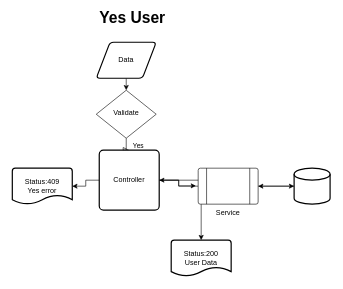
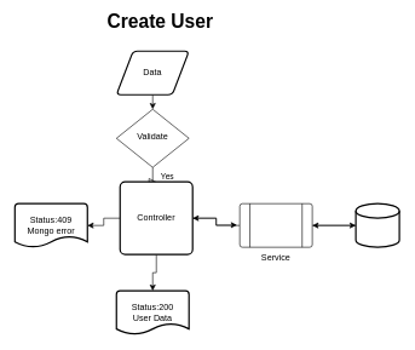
  <mxCell id="0" />
  <mxCell id="1" parent="0" />
  <mxCell id="2" value="Yes" style="rounded=0;html=1;jettySize=auto;orthogonalLoop=1;fontSize=11;endArrow=block;endFill=0;endSize=8;strokeWidth=1;shadow=0;labelBackgroundColor=none;edgeStyle=orthogonalEdgeStyle;entryX=0.5;entryY=0;entryDx=0;entryDy=0;" parent="1" source="3" target="9" edge="1"><mxGeometry y="20" relative="1" as="geometry"><mxPoint as="offset" /><mxPoint x="210" y="270" as="targetPoint" /></mxGeometry></mxCell>
  <mxCell id="3" value="Validate" style="rhombus;whiteSpace=wrap;html=1;shadow=0;fontFamily=Helvetica;fontSize=12;align=center;strokeWidth=1;spacing=6;spacingTop=-4;" parent="1" vertex="1"><mxGeometry x="160" y="150" width="100" height="80" as="geometry" /></mxCell>
  <mxCell id="4" style="edgeStyle=orthogonalEdgeStyle;rounded=0;orthogonalLoop=1;jettySize=auto;html=1;exitX=0.5;exitY=1;exitDx=0;exitDy=0;entryX=0.5;entryY=0;entryDx=0;entryDy=0;" parent="1" source="5" target="3" edge="1"><mxGeometry relative="1" as="geometry" /></mxCell>
  <mxCell id="5" value="Data" style="shape=parallelogram;html=1;strokeWidth=2;perimeter=parallelogramPerimeter;whiteSpace=wrap;rounded=1;arcSize=12;size=0.23;" parent="1" vertex="1"><mxGeometry x="160" y="70" width="100" height="60" as="geometry" /></mxCell>
  <mxCell id="6" style="edgeStyle=orthogonalEdgeStyle;rounded=0;orthogonalLoop=1;jettySize=auto;html=1;entryX=-0.038;entryY=0.491;entryDx=0;entryDy=0;entryPerimeter=0;" parent="1" source="9" target="12" edge="1"><mxGeometry relative="1" as="geometry"><mxPoint x="320" y="330" as="targetPoint" /></mxGeometry></mxCell>
  <mxCell id="7" style="edgeStyle=orthogonalEdgeStyle;rounded=0;orthogonalLoop=1;jettySize=auto;html=1;" parent="1" source="9" target="15" edge="1"><mxGeometry relative="1" as="geometry"><mxPoint x="110" y="330" as="targetPoint" /></mxGeometry></mxCell>
  <mxCell id="8" value="" style="edgeStyle=orthogonalEdgeStyle;rounded=0;orthogonalLoop=1;jettySize=auto;html=1;" parent="1" source="9" target="16" edge="1"><mxGeometry relative="1" as="geometry" /></mxCell>
  <mxCell id="9" value="Controller" style="rounded=1;whiteSpace=wrap;html=1;absoluteArcSize=1;arcSize=14;strokeWidth=2;" parent="1" vertex="1"><mxGeometry x="165" y="250" width="100" height="100" as="geometry" /></mxCell>
  <mxCell id="10" style="edgeStyle=orthogonalEdgeStyle;rounded=0;orthogonalLoop=1;jettySize=auto;html=1;" parent="1" source="12" target="14" edge="1"><mxGeometry relative="1" as="geometry" /></mxCell>
  <mxCell id="11" value="" style="edgeStyle=orthogonalEdgeStyle;rounded=0;orthogonalLoop=1;jettySize=auto;html=1;" parent="1" source="12" target="9" edge="1"><mxGeometry relative="1" as="geometry" /></mxCell>
  <mxCell id="12" value="Service&lt;br&gt;" style="verticalLabelPosition=bottom;verticalAlign=top;html=1;shape=process;whiteSpace=wrap;rounded=1;size=0.14;arcSize=6;" parent="1" vertex="1"><mxGeometry x="330" y="280" width="100" height="60" as="geometry" /></mxCell>
  <mxCell id="13" value="" style="edgeStyle=orthogonalEdgeStyle;rounded=0;orthogonalLoop=1;jettySize=auto;html=1;" parent="1" source="14" target="12" edge="1"><mxGeometry relative="1" as="geometry" /></mxCell>
  <mxCell id="14" value="" style="strokeWidth=2;html=1;shape=mxgraph.flowchart.database;whiteSpace=wrap;" parent="1" vertex="1"><mxGeometry x="490" y="280" width="60" height="60" as="geometry" /></mxCell>
- <mxCell id="15" value="Status:409&lt;br&gt;Yes error" style="strokeWidth=2;html=1;shape=mxgraph.flowchart.document2;whiteSpace=wrap;size=0.25;" parent="1" vertex="1"><mxGeometry x="20" y="280" width="100" height="60" as="geometry" /></mxCell>
- <mxCell id="16" value="Status:200&lt;br&gt;User Data" style="strokeWidth=2;html=1;shape=mxgraph.flowchart.document2;whiteSpace=wrap;size=0.25;" parent="1" vertex="1"><mxGeometry x="285" y="400" width="100" height="60" as="geometry" /></mxCell>
- <mxCell id="17" value="&lt;font style=&quot;font-size: 26px&quot;&gt;&lt;b&gt;Yes User&lt;/b&gt;&lt;/font&gt;" style="text;html=1;align=center;verticalAlign=middle;resizable=0;points=[];autosize=1;strokeColor=none;fillColor=none;" vertex="1" parent="1"><mxGeometry x="140" y="20" width="160" height="20" as="geometry" /></mxCell>
+ <mxCell id="15" value="Status:409&lt;br&gt;Mongo error" style="strokeWidth=2;html=1;shape=mxgraph.flowchart.document2;whiteSpace=wrap;size=0.25;" parent="1" vertex="1"><mxGeometry x="20" y="280" width="100" height="60" as="geometry" /></mxCell>
+ <mxCell id="16" value="Status:200&lt;br&gt;User Data" style="strokeWidth=2;html=1;shape=mxgraph.flowchart.document2;whiteSpace=wrap;size=0.25;" parent="1" vertex="1"><mxGeometry x="160" y="400" width="100" height="60" as="geometry" /></mxCell>
+ <mxCell id="17" value="&lt;font style=&quot;font-size: 26px&quot;&gt;&lt;b&gt;Create User&lt;/b&gt;&lt;/font&gt;" style="text;html=1;align=center;verticalAlign=middle;resizable=0;points=[];autosize=1;strokeColor=none;fillColor=none;" vertex="1" parent="1"><mxGeometry x="140" y="20" width="160" height="20" as="geometry" /></mxCell>
